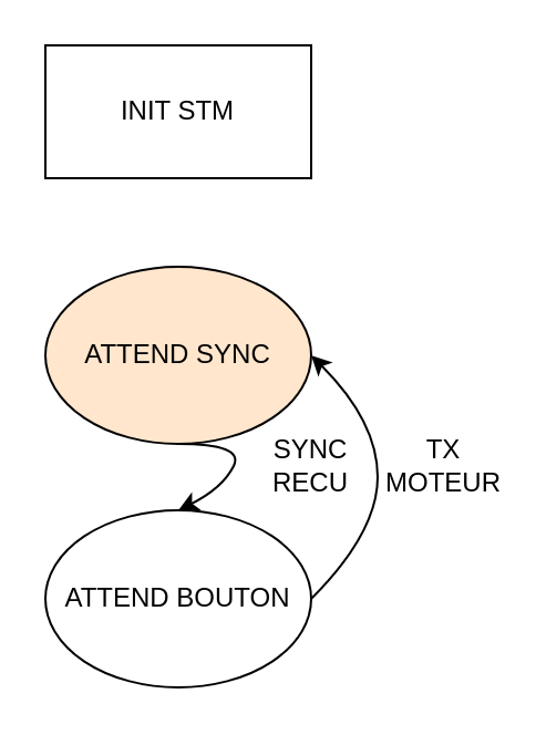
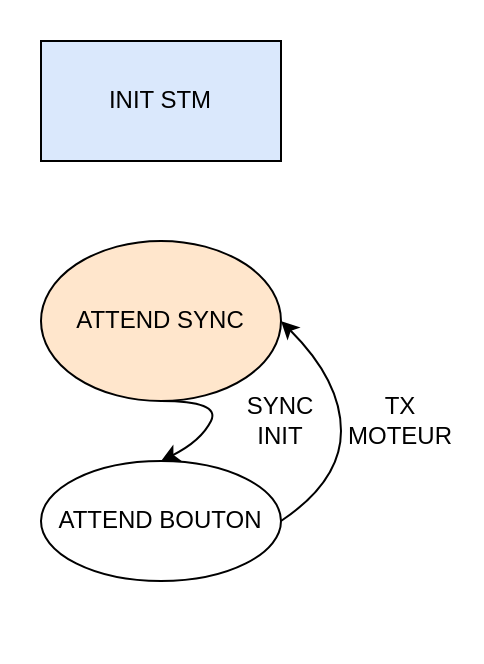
  <mxCell id="0" />
  <mxCell id="1" parent="0" />
- <mxCell id="2" value="INIT STM" style="rounded=0;whiteSpace=wrap;html=1;" parent="1" vertex="1"><mxGeometry x="20" y="20" width="120" height="60" as="geometry" /></mxCell>
+ <mxCell id="2" value="INIT STM" style="rounded=0;whiteSpace=wrap;html=1;fillColor=#dae8fc;" parent="1" vertex="1"><mxGeometry x="20" y="20" width="120" height="60" as="geometry" /></mxCell>
  <mxCell id="3" value="ATTEND SYNC" style="ellipse;whiteSpace=wrap;html=1;fillColor=#ffe6cc;" parent="1" vertex="1"><mxGeometry x="20" y="120" width="120" height="80" as="geometry" /></mxCell>
  <mxCell id="4" value="" style="curved=1;endArrow=classic;html=1;exitX=0.5;exitY=1;exitDx=0;exitDy=0;entryX=0.5;entryY=0;entryDx=0;entryDy=0;" parent="1" source="3" target="5" edge="1"><mxGeometry width="50" height="50" relative="1" as="geometry"><mxPoint x="20" y="370" as="sourcePoint" /><mxPoint x="80" y="220" as="targetPoint" /><Array as="points"><mxPoint x="110" y="200" /><mxPoint x="100" y="220" /></Array></mxGeometry></mxCell>
- <mxCell id="5" value="ATTEND BOUTON" style="ellipse;whiteSpace=wrap;html=1;" parent="1" vertex="1"><mxGeometry x="20" y="230" width="120" height="80" as="geometry" /></mxCell>
- <mxCell id="6" value="SYNC RECU" style="text;html=1;strokeColor=none;fillColor=none;align=center;verticalAlign=middle;whiteSpace=wrap;rounded=0;" parent="1" vertex="1"><mxGeometry x="120" y="200" width="40" height="20" as="geometry" /></mxCell>
+ <mxCell id="5" value="ATTEND BOUTON" style="ellipse;whiteSpace=wrap;html=1;" parent="1" vertex="1"><mxGeometry x="20" y="230" width="120" height="60" as="geometry" /></mxCell>
+ <mxCell id="6" value="SYNC INIT" style="text;html=1;strokeColor=none;fillColor=none;align=center;verticalAlign=middle;whiteSpace=wrap;rounded=0;" parent="1" vertex="1"><mxGeometry x="120" y="200" width="40" height="20" as="geometry" /></mxCell>
  <mxCell id="7" value="" style="curved=1;endArrow=classic;html=1;exitX=1;exitY=0.5;exitDx=0;exitDy=0;entryX=1;entryY=0.5;entryDx=0;entryDy=0;" parent="1" source="5" target="3" edge="1"><mxGeometry width="50" height="50" relative="1" as="geometry"><mxPoint x="80" y="410" as="sourcePoint" /><mxPoint x="710" y="150" as="targetPoint" /><Array as="points"><mxPoint x="170" y="240" /><mxPoint x="170" y="190" /></Array></mxGeometry></mxCell>
  <mxCell id="8" value="TX MOTEUR" style="text;html=1;strokeColor=none;fillColor=none;align=center;verticalAlign=middle;whiteSpace=wrap;rounded=0;" parent="1" vertex="1"><mxGeometry x="180" y="200" width="40" height="20" as="geometry" /></mxCell>
